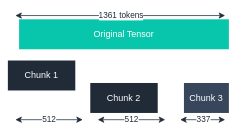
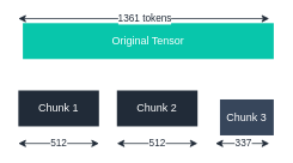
  <mxCell id="0" />
  <mxCell id="1" parent="0" />
  <mxCell id="2" value="Original Tensor" style="rounded=0;whiteSpace=wrap;html=1;fillColor=#08C6AB;strokeColor=none;fontColor=#FFFFFF;" vertex="1" parent="1"><mxGeometry x="25" y="25" width="280" height="40" as="geometry" /></mxCell>
  <mxCell id="3" value="" style="endArrow=classic;startArrow=classic;html=1;strokeColor=#212B38;" edge="1" parent="1"><mxGeometry width="50" height="50" relative="1" as="geometry"><mxPoint x="20" y="20" as="sourcePoint" /><mxPoint x="300" y="20" as="targetPoint" /></mxGeometry></mxCell>
  <mxCell id="4" value="1361 tokens" style="edgeLabel;html=1;align=center;verticalAlign=middle;resizable=0;points=[];fontColor=#212B38;" vertex="1" connectable="0" parent="3"><mxGeometry x="-0.056" y="1" relative="1" as="geometry"><mxPoint x="8" as="offset" /></mxGeometry></mxCell>
- <mxCell id="5" value="Chunk 1" style="rounded=0;whiteSpace=wrap;html=1;fontColor=#FFFFFF;strokeColor=none;fillColor=#212B38;" vertex="1" parent="1"><mxGeometry x="10" y="80" width="90" height="40" as="geometry" /></mxCell>
- <mxCell id="6" value="Chunk 2" style="rounded=0;whiteSpace=wrap;html=1;fontColor=#FFFFFF;strokeColor=none;fillColor=#212B38;" vertex="1" parent="1"><mxGeometry x="120" y="110" width="90" height="40" as="geometry" /></mxCell>
+ <mxCell id="5" value="Chunk 1" style="rounded=0;whiteSpace=wrap;html=1;fontColor=#FFFFFF;strokeColor=none;fillColor=#212B38;" vertex="1" parent="1"><mxGeometry x="20" y="100" width="90" height="40" as="geometry" /></mxCell>
+ <mxCell id="6" value="Chunk 2" style="rounded=0;whiteSpace=wrap;html=1;fontColor=#FFFFFF;strokeColor=none;fillColor=#212B38;" vertex="1" parent="1"><mxGeometry x="130" y="100" width="90" height="40" as="geometry" /></mxCell>
  <mxCell id="7" value="Chunk 3" style="rounded=0;whiteSpace=wrap;html=1;strokeColor=none;fillColor=#37465B;fontColor=#FFFFFF;" vertex="1" parent="1"><mxGeometry x="245" y="110" width="60" height="40" as="geometry" /></mxCell>
  <mxCell id="8" value="" style="endArrow=classic;startArrow=classic;html=1;strokeColor=#212B38;" edge="1" parent="1"><mxGeometry width="50" height="50" relative="1" as="geometry"><mxPoint x="20" y="159" as="sourcePoint" /><mxPoint x="110" y="159" as="targetPoint" /></mxGeometry></mxCell>
  <mxCell id="9" value="512" style="edgeLabel;html=1;align=center;verticalAlign=middle;resizable=0;points=[];fontColor=#212B38;" vertex="1" connectable="0" parent="8"><mxGeometry x="-0.056" y="1" relative="1" as="geometry"><mxPoint x="2.48" as="offset" /></mxGeometry></mxCell>
  <mxCell id="10" value="" style="endArrow=classic;startArrow=classic;html=1;strokeColor=#212B38;" edge="1" parent="1"><mxGeometry width="50" height="50" relative="1" as="geometry"><mxPoint x="130" y="159" as="sourcePoint" /><mxPoint x="220" y="159" as="targetPoint" /></mxGeometry></mxCell>
  <mxCell id="11" value="512" style="edgeLabel;html=1;align=center;verticalAlign=middle;resizable=0;points=[];fontColor=#212B38;" vertex="1" connectable="0" parent="10"><mxGeometry x="-0.056" y="1" relative="1" as="geometry"><mxPoint x="2.48" as="offset" /></mxGeometry></mxCell>
  <mxCell id="12" value="" style="endArrow=classic;startArrow=classic;html=1;strokeColor=#212B38;" edge="1" parent="1"><mxGeometry width="50" height="50" relative="1" as="geometry"><mxPoint x="240" y="159" as="sourcePoint" /><mxPoint x="300" y="159" as="targetPoint" /></mxGeometry></mxCell>
  <mxCell id="13" value="337" style="edgeLabel;html=1;align=center;verticalAlign=middle;resizable=0;points=[];fontColor=#212B38;" vertex="1" connectable="0" parent="12"><mxGeometry x="-0.056" y="1" relative="1" as="geometry"><mxPoint x="2.48" as="offset" /></mxGeometry></mxCell>
